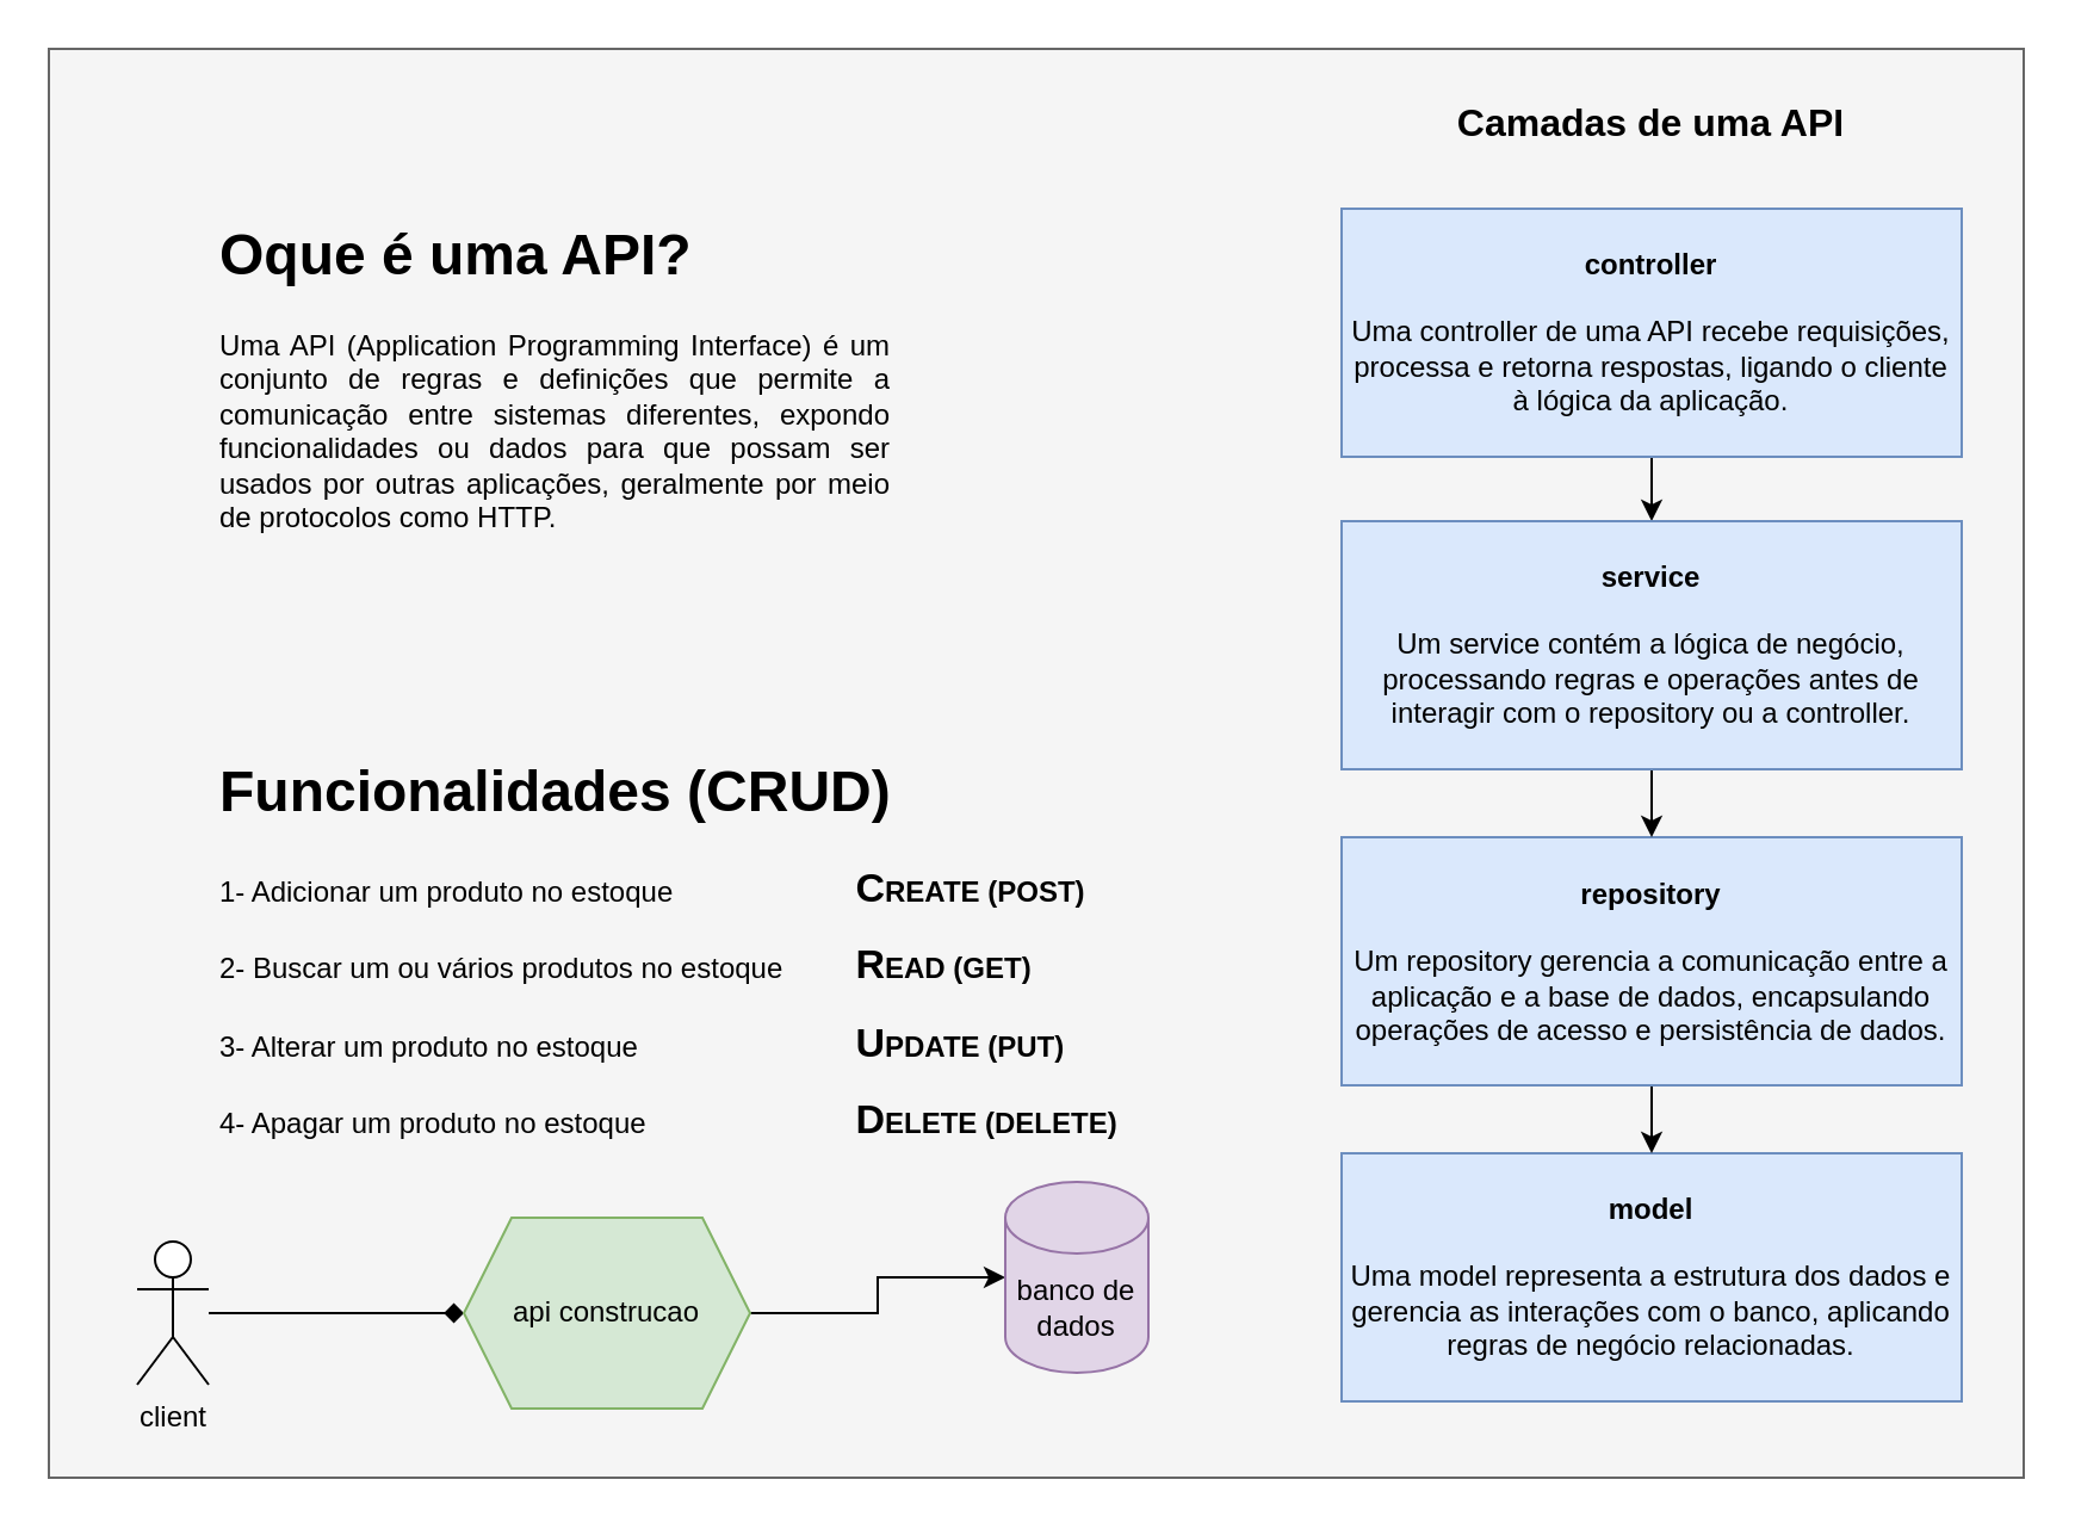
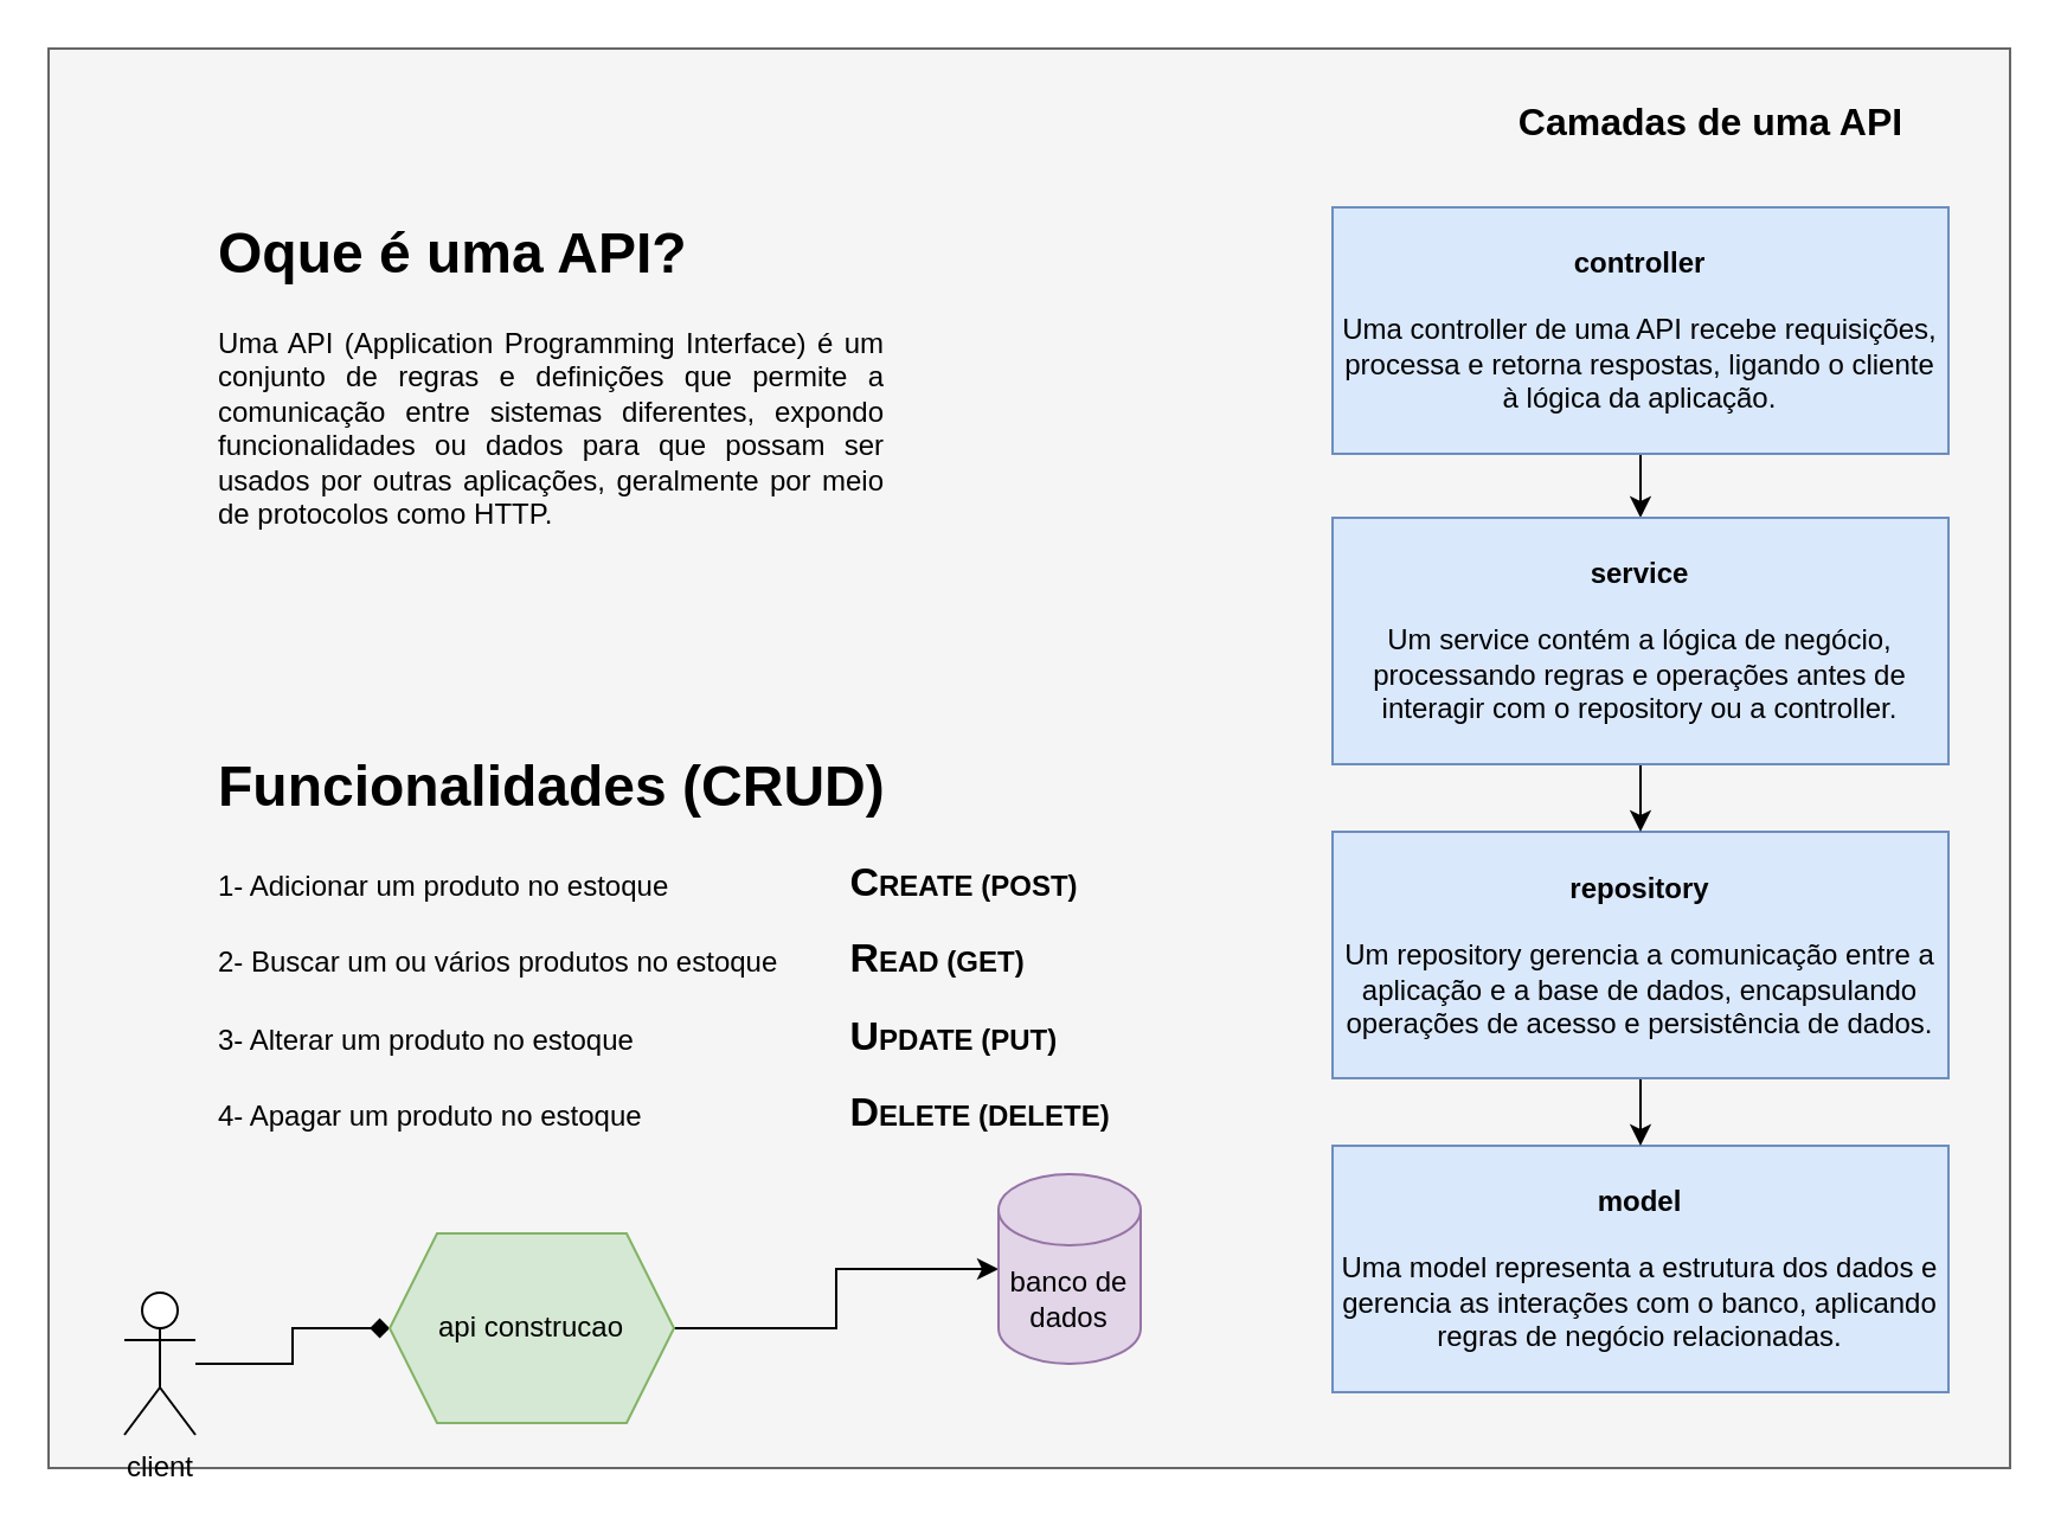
  <mxCell id="0" />
  <mxCell id="1" parent="0" />
  <mxCell id="2" value="" style="rounded=0;whiteSpace=wrap;html=1;fillColor=#f5f5f5;fontColor=#333333;strokeColor=#666666;" parent="1" vertex="1"><mxGeometry x="20" y="20" width="828" height="599" as="geometry" /></mxCell>
  <mxCell id="3" style="edgeStyle=orthogonalEdgeStyle;rounded=0;orthogonalLoop=1;jettySize=auto;html=1;endArrow=diamond;" parent="1" source="4" target="6" edge="1"><mxGeometry relative="1" as="geometry" /></mxCell>
- <mxCell id="4" value="client" style="shape=umlActor;verticalLabelPosition=bottom;verticalAlign=top;html=1;outlineConnect=0;" parent="1" vertex="1"><mxGeometry x="57" y="520" width="30" height="60" as="geometry" /></mxCell>
+ <mxCell id="4" value="client" style="shape=umlActor;verticalLabelPosition=bottom;verticalAlign=top;html=1;outlineConnect=0;" parent="1" vertex="1"><mxGeometry x="52" y="545" width="30" height="60" as="geometry" /></mxCell>
  <mxCell id="5" style="edgeStyle=orthogonalEdgeStyle;rounded=0;orthogonalLoop=1;jettySize=auto;html=1;" parent="1" source="6" target="7" edge="1"><mxGeometry relative="1" as="geometry" /></mxCell>
- <mxCell id="6" value="api construcao" style="shape=hexagon;perimeter=hexagonPerimeter2;whiteSpace=wrap;html=1;fixedSize=1;fillColor=#d5e8d4;strokeColor=#82b366;" parent="1" vertex="1"><mxGeometry x="194" y="510" width="120" height="80" as="geometry" /></mxCell>
+ <mxCell id="6" value="api construcao" style="shape=hexagon;perimeter=hexagonPerimeter2;whiteSpace=wrap;html=1;fixedSize=1;fillColor=#d5e8d4;strokeColor=#82b366;" parent="1" vertex="1"><mxGeometry x="164" y="520" width="120" height="80" as="geometry" /></mxCell>
  <mxCell id="7" value="banco de dados" style="shape=cylinder3;whiteSpace=wrap;html=1;boundedLbl=1;backgroundOutline=1;size=15;fillColor=#e1d5e7;strokeColor=#9673a6;" parent="1" vertex="1"><mxGeometry x="421" y="495" width="60" height="80" as="geometry" /></mxCell>
  <mxCell id="8" value="&lt;h1&gt;Funcionalidades (CRUD)&lt;/h1&gt;&lt;p style=&quot;&quot;&gt;1- Adicionar um produto no estoque&amp;nbsp;&amp;nbsp;&lt;span style=&quot;white-space: pre;&quot;&gt;&#09;&lt;span style=&quot;white-space: pre;&quot;&gt;&#09;&lt;/span&gt;&lt;/span&gt;&lt;span style=&quot;white-space: pre;&quot;&gt;&#09;&lt;/span&gt;&lt;b style=&quot;&quot;&gt;&lt;font style=&quot;font-size: 17px;&quot;&gt;C&lt;/font&gt;&lt;font style=&quot;font-size: 12px;&quot;&gt;REATE (POST)&lt;/font&gt;&lt;/b&gt;&lt;/p&gt;&lt;p style=&quot;&quot;&gt;2- Buscar um ou vários produtos no estoque&amp;nbsp;&amp;nbsp;&lt;span style=&quot;white-space: pre;&quot;&gt;&#09;&lt;/span&gt;&lt;b style=&quot;border-color: var(--border-color);&quot;&gt;&lt;font style=&quot;font-size: 17px;&quot;&gt;R&lt;/font&gt;&lt;font style=&quot;font-size: 12px;&quot;&gt;EAD (GET)&lt;/font&gt;&lt;/b&gt;&lt;br&gt;&lt;/p&gt;&lt;p style=&quot;&quot;&gt;3- Alterar um produto no estoque&amp;nbsp;&amp;nbsp;&lt;span style=&quot;white-space: pre;&quot;&gt;&#09;&lt;span style=&quot;white-space: pre;&quot;&gt;&#09;&lt;span style=&quot;white-space: pre;&quot;&gt;&#09;&lt;/span&gt;&lt;/span&gt;&lt;/span&gt;&lt;span style=&quot;white-space: pre;&quot;&gt;&#09;&lt;/span&gt;&lt;b style=&quot;&quot;&gt;&lt;font style=&quot;font-size: 17px;&quot;&gt;U&lt;/font&gt;&lt;font style=&quot;font-size: 12px;&quot;&gt;PDATE (PUT)&lt;/font&gt;&lt;/b&gt;&lt;/p&gt;&lt;p style=&quot;&quot;&gt;&lt;span style=&quot;&quot;&gt;4- Apagar um produto no estoque&lt;span style=&quot;white-space: pre;&quot;&gt;&#09;&lt;/span&gt;&lt;/span&gt;&lt;span style=&quot;white-space: pre;&quot;&gt;&#09;&lt;/span&gt;&lt;span style=&quot;white-space: pre;&quot;&gt;&#09;&lt;/span&gt;&lt;span style=&quot;white-space: pre;&quot;&gt;&lt;span style=&quot;white-space: pre;&quot;&gt;&#09;&lt;/span&gt;&lt;span style=&quot;font-size: 17px;&quot;&gt;&lt;b&gt;D&lt;/b&gt;&lt;/span&gt;&lt;/span&gt;&lt;b style=&quot;&quot;&gt;&lt;font style=&quot;font-size: 12px;&quot;&gt;ELETE (DELETE)&lt;/font&gt;&lt;/b&gt;&lt;/p&gt;&lt;p style=&quot;&quot;&gt;&lt;br&gt;&lt;/p&gt;" style="text;html=1;strokeColor=none;fillColor=none;spacing=5;spacingTop=-20;whiteSpace=wrap;overflow=hidden;rounded=0;" parent="1" vertex="1"><mxGeometry x="87" y="312" width="404" height="177" as="geometry" /></mxCell>
  <mxCell id="9" value="" style="edgeStyle=orthogonalEdgeStyle;rounded=0;orthogonalLoop=1;jettySize=auto;html=1;fontSize=16;" parent="1" source="10" target="15" edge="1"><mxGeometry relative="1" as="geometry" /></mxCell>
  <mxCell id="10" value="&lt;b&gt;controller&lt;/b&gt;&lt;br&gt;&lt;br&gt;Uma controller de uma API recebe requisições, processa e retorna respostas, ligando o cliente à lógica da aplicação." style="rounded=0;whiteSpace=wrap;html=1;fillColor=#dae8fc;strokeColor=#6c8ebf;" parent="1" vertex="1"><mxGeometry x="562" y="87" width="260" height="104" as="geometry" /></mxCell>
  <mxCell id="11" value="&lt;b&gt;model&lt;/b&gt;&lt;br&gt;&lt;br&gt;Uma model representa a estrutura dos dados e gerencia as interações com o banco, aplicando regras de negócio relacionadas." style="rounded=0;whiteSpace=wrap;html=1;fillColor=#dae8fc;strokeColor=#6c8ebf;" parent="1" vertex="1"><mxGeometry x="562" y="483" width="260" height="104" as="geometry" /></mxCell>
  <mxCell id="12" value="" style="edgeStyle=orthogonalEdgeStyle;rounded=0;orthogonalLoop=1;jettySize=auto;html=1;fontSize=16;" parent="1" source="13" target="11" edge="1"><mxGeometry relative="1" as="geometry" /></mxCell>
  <mxCell id="13" value="&lt;b&gt;repository&lt;/b&gt;&lt;br&gt;&lt;br&gt;Um repository gerencia a comunicação entre a aplicação e a base de dados, encapsulando operações de acesso e persistência de dados." style="rounded=0;whiteSpace=wrap;html=1;fillColor=#dae8fc;strokeColor=#6c8ebf;" parent="1" vertex="1"><mxGeometry x="562" y="350.5" width="260" height="104" as="geometry" /></mxCell>
  <mxCell id="14" value="" style="edgeStyle=orthogonalEdgeStyle;rounded=0;orthogonalLoop=1;jettySize=auto;html=1;fontSize=16;" parent="1" source="15" target="13" edge="1"><mxGeometry relative="1" as="geometry" /></mxCell>
  <mxCell id="15" value="&lt;b&gt;service&lt;/b&gt;&lt;br&gt;&lt;br&gt;Um service contém a lógica de negócio, processando regras e operações antes de interagir com o repository ou a controller." style="rounded=0;whiteSpace=wrap;html=1;fillColor=#dae8fc;strokeColor=#6c8ebf;" parent="1" vertex="1"><mxGeometry x="562" y="218" width="260" height="104" as="geometry" /></mxCell>
  <mxCell id="16" value="&lt;h1&gt;Oque é uma API?&lt;/h1&gt;&lt;p style=&quot;text-align: justify;&quot;&gt;Uma API (Application Programming Interface) é um conjunto de regras e definições que permite a comunicação entre sistemas diferentes, expondo funcionalidades ou dados para que possam ser usados por outras aplicações, geralmente por meio de protocolos como HTTP.&lt;/p&gt;" style="text;html=1;strokeColor=none;fillColor=none;spacing=5;spacingTop=-20;whiteSpace=wrap;overflow=hidden;rounded=0;" parent="1" vertex="1"><mxGeometry x="87" y="87" width="289" height="138" as="geometry" /></mxCell>
- <mxCell id="17" value="&lt;b&gt;Camadas de uma API&lt;/b&gt;" style="text;html=1;strokeColor=none;fillColor=none;align=center;verticalAlign=middle;whiteSpace=wrap;rounded=0;fontSize=16;" parent="1" vertex="1"><mxGeometry x="602.13" y="36" width="179.75" height="30" as="geometry" /></mxCell>
+ <mxCell id="17" value="&lt;b&gt;Camadas de uma API&lt;/b&gt;" style="text;html=1;strokeColor=none;fillColor=none;align=center;verticalAlign=middle;whiteSpace=wrap;rounded=0;fontSize=16;" parent="1" vertex="1"><mxGeometry x="632.13" y="36" width="179.75" height="30" as="geometry" /></mxCell>
